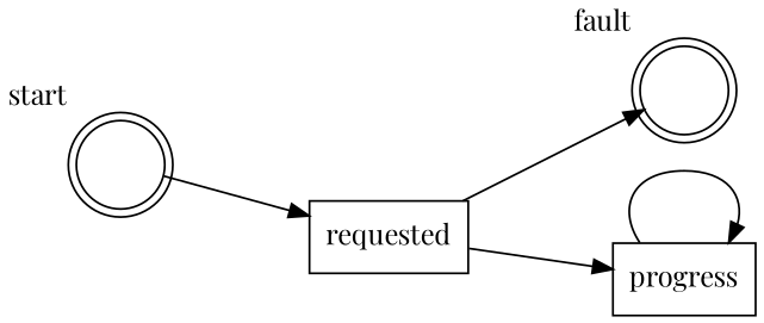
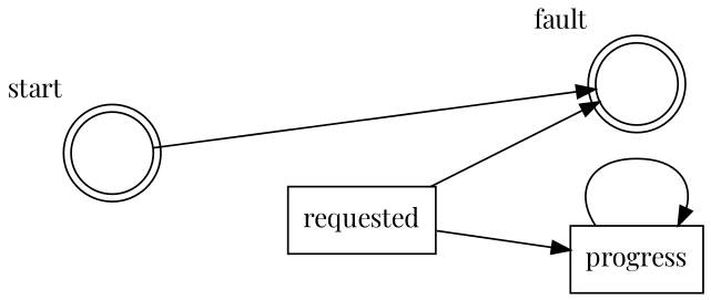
  digraph {
    fontname="Playfair Display"
    forcelabels=true
    nodesep=.5
    rankdir=LR
    ranksep=1
    node [fontname="Playfair Display" shape=doublecircle]
    edge [fontname="Playfair Display"]
    n1 [label=" " xlabel=start]
    requested [shape=box]
    n3 [label=" " xlabel=fault]
    progress [shape=box]
-   n1 -> requested
+   n1 -> n3
    requested -> n3
    requested -> progress
    progress -> progress
  }
